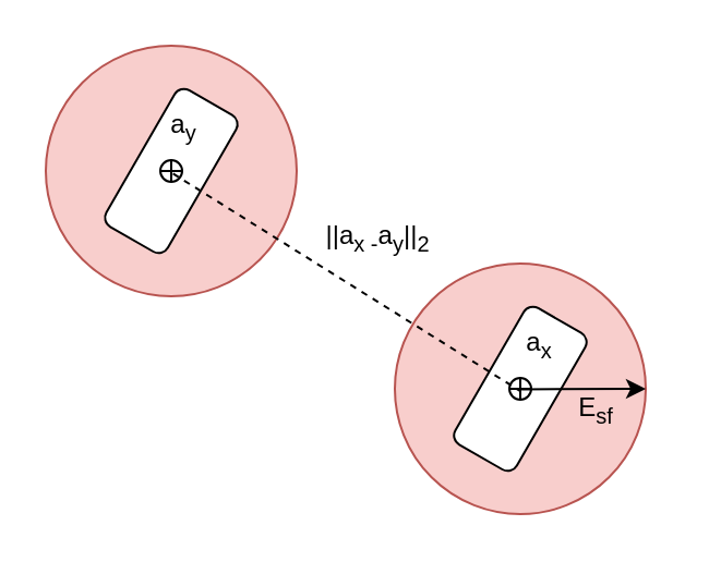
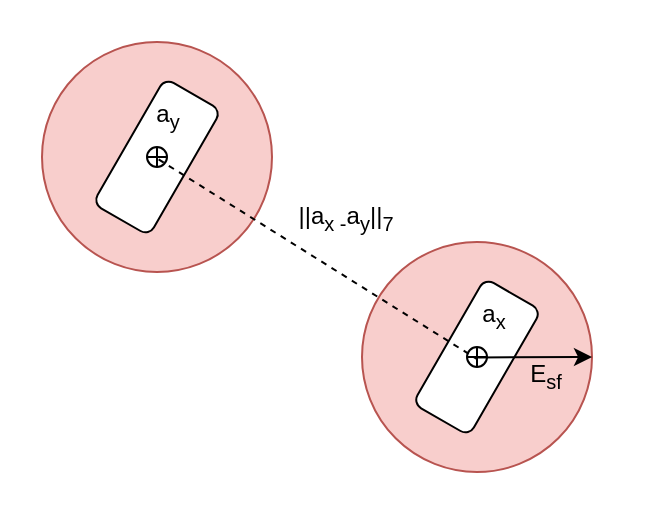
  <mxCell id="0" />
  <mxCell id="1" parent="0" />
  <mxCell id="2" value="" style="ellipse;whiteSpace=wrap;html=1;aspect=fixed;fillColor=#f8cecc;strokeColor=#b85450;" vertex="1" parent="1"><mxGeometry x="20.5" y="20.5" width="115" height="115" as="geometry" /></mxCell>
  <mxCell id="3" value="" style="ellipse;whiteSpace=wrap;html=1;aspect=fixed;fillColor=#f8cecc;strokeColor=#b85450;" vertex="1" parent="1"><mxGeometry x="180.5" y="120.5" width="115" height="115" as="geometry" /></mxCell>
  <mxCell id="4" value="" style="rounded=1;whiteSpace=wrap;html=1;rotation=-60;" vertex="1" parent="1"><mxGeometry x="41.84" y="61.75" width="72.33" height="32.5" as="geometry" /></mxCell>
  <mxCell id="5" value="" style="rounded=1;whiteSpace=wrap;html=1;rotation=-60;" vertex="1" parent="1"><mxGeometry x="201.84" y="161.75" width="72.33" height="32.5" as="geometry" /></mxCell>
  <mxCell id="6" value="a&lt;sub&gt;x&lt;/sub&gt;" style="text;html=1;strokeColor=none;fillColor=none;align=center;verticalAlign=middle;whiteSpace=wrap;rounded=0;" vertex="1" parent="1"><mxGeometry x="217" y="143" width="60" height="30" as="geometry" /></mxCell>
  <mxCell id="7" value="a&lt;sub&gt;y&lt;/sub&gt;" style="text;html=1;strokeColor=none;fillColor=none;align=center;verticalAlign=middle;whiteSpace=wrap;rounded=0;" vertex="1" parent="1"><mxGeometry x="54.17" y="43" width="60" height="30" as="geometry" /></mxCell>
  <mxCell id="8" value="" style="shape=orEllipse;perimeter=ellipsePerimeter;whiteSpace=wrap;html=1;backgroundOutline=1;" vertex="1" parent="1"><mxGeometry x="233" y="173" width="10" height="10" as="geometry" /></mxCell>
  <mxCell id="9" value="" style="endArrow=classic;html=1;rounded=0;entryX=1;entryY=0.5;entryDx=0;entryDy=0;exitX=0.555;exitY=0.519;exitDx=0;exitDy=0;exitPerimeter=0;" edge="1" parent="1" source="8" target="3"><mxGeometry width="50" height="50" relative="1" as="geometry"><mxPoint x="234.82" y="174.141" as="sourcePoint" /><mxPoint x="253" y="183" as="targetPoint" /></mxGeometry></mxCell>
  <mxCell id="10" value="" style="shape=orEllipse;perimeter=ellipsePerimeter;whiteSpace=wrap;html=1;backgroundOutline=1;" vertex="1" parent="1"><mxGeometry x="73" y="73" width="10" height="10" as="geometry" /></mxCell>
  <mxCell id="11" value="E&lt;sub&gt;sf&lt;/sub&gt;" style="text;html=1;strokeColor=none;fillColor=none;align=center;verticalAlign=middle;whiteSpace=wrap;rounded=0;" vertex="1" parent="1"><mxGeometry x="243" y="173" width="60" height="30" as="geometry" /></mxCell>
  <mxCell id="12" value="" style="endArrow=none;dashed=1;html=1;rounded=0;entryX=0.528;entryY=0.622;entryDx=0;entryDy=0;entryPerimeter=0;exitX=0.583;exitY=0.622;exitDx=0;exitDy=0;exitPerimeter=0;" edge="1" parent="1" source="10" target="8"><mxGeometry width="50" height="50" relative="1" as="geometry"><mxPoint x="83" y="82" as="sourcePoint" /><mxPoint x="243" y="183" as="targetPoint" /><Array as="points" /></mxGeometry></mxCell>
- <mxCell id="13" value="||a&lt;sub&gt;x -&lt;/sub&gt;a&lt;sub&gt;y&lt;/sub&gt;||&lt;sub&gt;2&lt;/sub&gt;" style="text;html=1;strokeColor=none;fillColor=none;align=center;verticalAlign=middle;whiteSpace=wrap;rounded=0;" vertex="1" parent="1"><mxGeometry x="143" y="94.25" width="60" height="30" as="geometry" /></mxCell>
+ <mxCell id="13" value="||a&lt;sub&gt;x -&lt;/sub&gt;a&lt;sub&gt;y&lt;/sub&gt;||&lt;sub&gt;7&lt;/sub&gt;" style="text;html=1;strokeColor=none;fillColor=none;align=center;verticalAlign=middle;whiteSpace=wrap;rounded=0;" vertex="1" parent="1"><mxGeometry x="143" y="94.25" width="60" height="30" as="geometry" /></mxCell>
